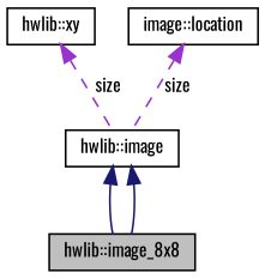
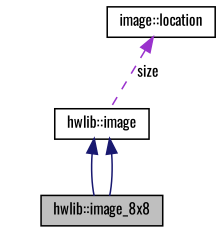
  digraph {
    fontname=Oswald
    node [color=black fillcolor=white fontname=Oswald fontsize=10 shape=record style=filled]
    edge [color=midnightblue dir=back fontname=Oswald fontsize=10 labelfontname=Helvetica labelfontsize=10 style=solid]
    n1 [fillcolor=grey75 fontcolor=black height=0.2 label="hwlib::image_8x8" width=0.4]
    n2 [height=0.2 label="hwlib::image" width=0.4]
-   n3 [height=0.2 label="hwlib::xy" width=0.4]
    n4 [height=0.2 label="image::location" width=0.4]
    n2 -> n1
    n2 -> n1
-   n3 -> n2 [color=darkorchid3 label=" size" style=dashed]
    n4 -> n2 [color=darkorchid3 label=" size" style=dashed]
  }
